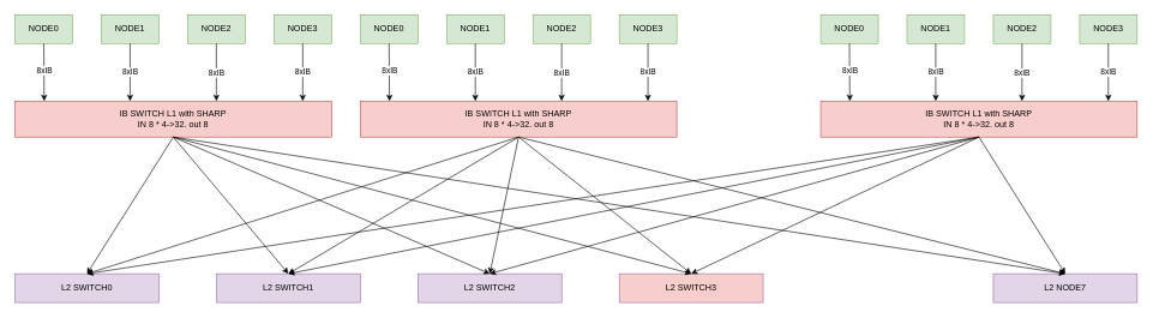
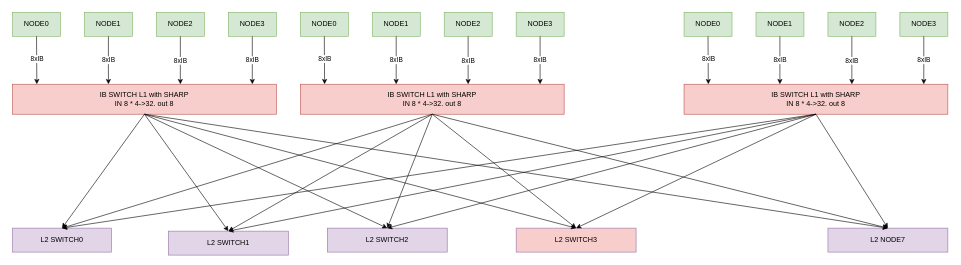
  <mxCell id="0" />
  <mxCell id="1" parent="0" />
  <mxCell id="2" value="NODE0" style="rounded=0;whiteSpace=wrap;html=1;fillColor=#d5e8d4;strokeColor=#82b366;" vertex="1" parent="1"><mxGeometry x="20" y="20" width="80" height="40" as="geometry" /></mxCell>
  <mxCell id="3" value="NODE1" style="rounded=0;whiteSpace=wrap;html=1;fillColor=#d5e8d4;strokeColor=#82b366;" vertex="1" parent="1"><mxGeometry x="140" y="20" width="80" height="40" as="geometry" /></mxCell>
  <mxCell id="4" value="NODE2" style="rounded=0;whiteSpace=wrap;html=1;fillColor=#d5e8d4;strokeColor=#82b366;" vertex="1" parent="1"><mxGeometry x="260" y="20" width="80" height="40" as="geometry" /></mxCell>
  <mxCell id="5" value="NODE3" style="rounded=0;whiteSpace=wrap;html=1;fillColor=#d5e8d4;strokeColor=#82b366;" vertex="1" parent="1"><mxGeometry x="380" y="20" width="80" height="40" as="geometry" /></mxCell>
  <mxCell id="6" value="IB SWITCH L1 with SHARP&lt;br&gt;IN 8 * 4-&amp;gt;32. out 8" style="rounded=0;whiteSpace=wrap;html=1;fillColor=#f8cecc;strokeColor=#b85450;" vertex="1" parent="1"><mxGeometry x="20" y="140" width="440" height="50" as="geometry" /></mxCell>
  <mxCell id="7" value="" style="endArrow=classic;html=1;rounded=0;exitX=0.5;exitY=1;exitDx=0;exitDy=0;entryX=0.092;entryY=-0.001;entryDx=0;entryDy=0;entryPerimeter=0;" edge="1" parent="1" source="2" target="6"><mxGeometry width="50" height="50" relative="1" as="geometry"><mxPoint x="340" y="430" as="sourcePoint" /><mxPoint x="390" y="380" as="targetPoint" /></mxGeometry></mxCell>
  <mxCell id="8" value="8xIB" style="edgeLabel;html=1;align=center;verticalAlign=middle;resizable=0;points=[];" vertex="1" connectable="0" parent="7"><mxGeometry x="-0.048" relative="1" as="geometry"><mxPoint as="offset" /></mxGeometry></mxCell>
  <mxCell id="9" value="8xIB" style="endArrow=classic;html=1;rounded=0;exitX=0.5;exitY=1;exitDx=0;exitDy=0;entryX=0.092;entryY=-0.001;entryDx=0;entryDy=0;entryPerimeter=0;" edge="1" parent="1"><mxGeometry width="50" height="50" relative="1" as="geometry"><mxPoint x="179.88" y="60" as="sourcePoint" /><mxPoint x="179.88" y="140" as="targetPoint" /></mxGeometry></mxCell>
  <mxCell id="10" value="" style="endArrow=classic;html=1;rounded=0;exitX=0.5;exitY=1;exitDx=0;exitDy=0;entryX=0.092;entryY=-0.001;entryDx=0;entryDy=0;entryPerimeter=0;" edge="1" parent="1"><mxGeometry width="50" height="50" relative="1" as="geometry"><mxPoint x="299.88" y="60" as="sourcePoint" /><mxPoint x="299.88" y="140" as="targetPoint" /></mxGeometry></mxCell>
  <mxCell id="11" value="8xIB" style="edgeLabel;html=1;align=center;verticalAlign=middle;resizable=0;points=[];" vertex="1" connectable="0" parent="10"><mxGeometry x="-0.001" relative="1" as="geometry"><mxPoint as="offset" /></mxGeometry></mxCell>
  <mxCell id="12" value="8xIB" style="endArrow=classic;html=1;rounded=0;exitX=0.5;exitY=1;exitDx=0;exitDy=0;entryX=0.092;entryY=-0.001;entryDx=0;entryDy=0;entryPerimeter=0;" edge="1" parent="1"><mxGeometry width="50" height="50" relative="1" as="geometry"><mxPoint x="419.88" y="60" as="sourcePoint" /><mxPoint x="419.88" y="140" as="targetPoint" /></mxGeometry></mxCell>
- <mxCell id="13" value="L2 SWITCH0" style="rounded=0;whiteSpace=wrap;html=1;fillColor=#e1d5e7;strokeColor=#9673a6;" vertex="1" parent="1"><mxGeometry x="20" y="380" width="200" height="40" as="geometry" /></mxCell>
+ <mxCell id="13" value="L2 SWITCH0" style="rounded=0;whiteSpace=wrap;html=1;fillColor=#e1d5e7;strokeColor=#9673a6;" vertex="1" parent="1"><mxGeometry x="20" y="380" width="165" height="40" as="geometry" /></mxCell>
  <mxCell id="14" value="NODE0" style="rounded=0;whiteSpace=wrap;html=1;fillColor=#d5e8d4;strokeColor=#82b366;" vertex="1" parent="1"><mxGeometry x="500" y="20" width="80" height="40" as="geometry" /></mxCell>
  <mxCell id="15" value="NODE1" style="rounded=0;whiteSpace=wrap;html=1;fillColor=#d5e8d4;strokeColor=#82b366;" vertex="1" parent="1"><mxGeometry x="620" y="20" width="80" height="40" as="geometry" /></mxCell>
  <mxCell id="16" value="NODE2" style="rounded=0;whiteSpace=wrap;html=1;fillColor=#d5e8d4;strokeColor=#82b366;" vertex="1" parent="1"><mxGeometry x="740" y="20" width="80" height="40" as="geometry" /></mxCell>
  <mxCell id="17" value="NODE3" style="rounded=0;whiteSpace=wrap;html=1;fillColor=#d5e8d4;strokeColor=#82b366;" vertex="1" parent="1"><mxGeometry x="860" y="20" width="80" height="40" as="geometry" /></mxCell>
  <mxCell id="18" value="IB SWITCH L1 with SHARP&lt;br&gt;IN 8 * 4-&amp;gt;32. out 8" style="rounded=0;whiteSpace=wrap;html=1;fillColor=#f8cecc;strokeColor=#b85450;" vertex="1" parent="1"><mxGeometry x="500" y="140" width="440" height="50" as="geometry" /></mxCell>
  <mxCell id="19" value="" style="endArrow=classic;html=1;rounded=0;exitX=0.5;exitY=1;exitDx=0;exitDy=0;entryX=0.092;entryY=-0.001;entryDx=0;entryDy=0;entryPerimeter=0;" edge="1" parent="1" source="14" target="18"><mxGeometry width="50" height="50" relative="1" as="geometry"><mxPoint x="820" y="430" as="sourcePoint" /><mxPoint x="870" y="380" as="targetPoint" /></mxGeometry></mxCell>
  <mxCell id="20" value="8xIB" style="edgeLabel;html=1;align=center;verticalAlign=middle;resizable=0;points=[];" vertex="1" connectable="0" parent="19"><mxGeometry x="-0.048" relative="1" as="geometry"><mxPoint as="offset" /></mxGeometry></mxCell>
  <mxCell id="21" value="8xIB" style="endArrow=classic;html=1;rounded=0;exitX=0.5;exitY=1;exitDx=0;exitDy=0;entryX=0.092;entryY=-0.001;entryDx=0;entryDy=0;entryPerimeter=0;" edge="1" parent="1"><mxGeometry width="50" height="50" relative="1" as="geometry"><mxPoint x="659.88" y="60" as="sourcePoint" /><mxPoint x="659.88" y="140" as="targetPoint" /></mxGeometry></mxCell>
  <mxCell id="22" value="" style="endArrow=classic;html=1;rounded=0;exitX=0.5;exitY=1;exitDx=0;exitDy=0;entryX=0.092;entryY=-0.001;entryDx=0;entryDy=0;entryPerimeter=0;" edge="1" parent="1"><mxGeometry width="50" height="50" relative="1" as="geometry"><mxPoint x="779.88" y="60" as="sourcePoint" /><mxPoint x="779.88" y="140" as="targetPoint" /></mxGeometry></mxCell>
  <mxCell id="23" value="8xIB" style="edgeLabel;html=1;align=center;verticalAlign=middle;resizable=0;points=[];" vertex="1" connectable="0" parent="22"><mxGeometry x="-0.001" relative="1" as="geometry"><mxPoint as="offset" /></mxGeometry></mxCell>
  <mxCell id="24" value="8xIB" style="endArrow=classic;html=1;rounded=0;exitX=0.5;exitY=1;exitDx=0;exitDy=0;entryX=0.092;entryY=-0.001;entryDx=0;entryDy=0;entryPerimeter=0;" edge="1" parent="1"><mxGeometry width="50" height="50" relative="1" as="geometry"><mxPoint x="899.88" y="60" as="sourcePoint" /><mxPoint x="899.88" y="140" as="targetPoint" /></mxGeometry></mxCell>
  <mxCell id="25" value="NODE0" style="rounded=0;whiteSpace=wrap;html=1;fillColor=#d5e8d4;strokeColor=#82b366;" vertex="1" parent="1"><mxGeometry x="1140" y="20" width="80" height="40" as="geometry" /></mxCell>
  <mxCell id="26" value="NODE1" style="rounded=0;whiteSpace=wrap;html=1;fillColor=#d5e8d4;strokeColor=#82b366;" vertex="1" parent="1"><mxGeometry x="1260" y="20" width="80" height="40" as="geometry" /></mxCell>
  <mxCell id="27" value="NODE2" style="rounded=0;whiteSpace=wrap;html=1;fillColor=#d5e8d4;strokeColor=#82b366;" vertex="1" parent="1"><mxGeometry x="1380" y="20" width="80" height="40" as="geometry" /></mxCell>
  <mxCell id="28" value="NODE3" style="rounded=0;whiteSpace=wrap;html=1;fillColor=#d5e8d4;strokeColor=#82b366;" vertex="1" parent="1"><mxGeometry x="1500" y="20" width="80" height="40" as="geometry" /></mxCell>
  <mxCell id="29" value="IB SWITCH L1 with SHARP&lt;br&gt;IN 8 * 4-&amp;gt;32. out 8" style="rounded=0;whiteSpace=wrap;html=1;fillColor=#f8cecc;strokeColor=#b85450;" vertex="1" parent="1"><mxGeometry x="1140" y="140" width="440" height="50" as="geometry" /></mxCell>
  <mxCell id="30" value="" style="endArrow=classic;html=1;rounded=0;exitX=0.5;exitY=1;exitDx=0;exitDy=0;entryX=0.092;entryY=-0.001;entryDx=0;entryDy=0;entryPerimeter=0;" edge="1" parent="1" source="25" target="29"><mxGeometry width="50" height="50" relative="1" as="geometry"><mxPoint x="1460" y="430" as="sourcePoint" /><mxPoint x="1510" y="380" as="targetPoint" /></mxGeometry></mxCell>
  <mxCell id="31" value="8xIB" style="edgeLabel;html=1;align=center;verticalAlign=middle;resizable=0;points=[];" vertex="1" connectable="0" parent="30"><mxGeometry x="-0.048" relative="1" as="geometry"><mxPoint as="offset" /></mxGeometry></mxCell>
  <mxCell id="32" value="8xIB" style="endArrow=classic;html=1;rounded=0;exitX=0.5;exitY=1;exitDx=0;exitDy=0;entryX=0.092;entryY=-0.001;entryDx=0;entryDy=0;entryPerimeter=0;" edge="1" parent="1"><mxGeometry width="50" height="50" relative="1" as="geometry"><mxPoint x="1299.88" y="60" as="sourcePoint" /><mxPoint x="1299.88" y="140" as="targetPoint" /></mxGeometry></mxCell>
  <mxCell id="33" value="" style="endArrow=classic;html=1;rounded=0;exitX=0.5;exitY=1;exitDx=0;exitDy=0;entryX=0.092;entryY=-0.001;entryDx=0;entryDy=0;entryPerimeter=0;" edge="1" parent="1"><mxGeometry width="50" height="50" relative="1" as="geometry"><mxPoint x="1419.88" y="60" as="sourcePoint" /><mxPoint x="1419.88" y="140" as="targetPoint" /></mxGeometry></mxCell>
  <mxCell id="34" value="8xIB" style="edgeLabel;html=1;align=center;verticalAlign=middle;resizable=0;points=[];" vertex="1" connectable="0" parent="33"><mxGeometry x="-0.001" relative="1" as="geometry"><mxPoint as="offset" /></mxGeometry></mxCell>
  <mxCell id="35" value="8xIB" style="endArrow=classic;html=1;rounded=0;exitX=0.5;exitY=1;exitDx=0;exitDy=0;entryX=0.092;entryY=-0.001;entryDx=0;entryDy=0;entryPerimeter=0;" edge="1" parent="1"><mxGeometry width="50" height="50" relative="1" as="geometry"><mxPoint x="1539.88" y="60" as="sourcePoint" /><mxPoint x="1539.88" y="140" as="targetPoint" /></mxGeometry></mxCell>
  <mxCell id="36" value="" style="endArrow=classic;html=1;rounded=0;exitX=0.5;exitY=1;exitDx=0;exitDy=0;entryX=0.5;entryY=0;entryDx=0;entryDy=0;" edge="1" parent="1" source="6" target="13"><mxGeometry width="50" height="50" relative="1" as="geometry"><mxPoint x="710" y="350" as="sourcePoint" /><mxPoint x="760" y="300" as="targetPoint" /></mxGeometry></mxCell>
- <mxCell id="37" value="L2 SWITCH1" style="rounded=0;whiteSpace=wrap;html=1;fillColor=#e1d5e7;strokeColor=#9673a6;" vertex="1" parent="1"><mxGeometry x="300" y="380" width="200" height="40" as="geometry" /></mxCell>
- <mxCell id="38" value="L2 SWITCH2" style="rounded=0;whiteSpace=wrap;html=1;fillColor=#e1d5e7;strokeColor=#9673a6;" vertex="1" parent="1"><mxGeometry x="580" y="380" width="200" height="40" as="geometry" /></mxCell>
+ <mxCell id="37" value="L2 SWITCH1" style="rounded=0;whiteSpace=wrap;html=1;fillColor=#e1d5e7;strokeColor=#9673a6;" vertex="1" parent="1"><mxGeometry x="280" y="385" width="200" height="40" as="geometry" /></mxCell>
+ <mxCell id="38" value="L2 SWITCH2" style="rounded=0;whiteSpace=wrap;html=1;fillColor=#e1d5e7;strokeColor=#9673a6;" vertex="1" parent="1"><mxGeometry x="545" y="380" width="200" height="40" as="geometry" /></mxCell>
  <mxCell id="39" value="L2 SWITCH3" style="rounded=0;whiteSpace=wrap;html=1;fillColor=#f8cecc;strokeColor=#9673a6;" vertex="1" parent="1"><mxGeometry x="860" y="380" width="200" height="40" as="geometry" /></mxCell>
  <mxCell id="40" value="L2 NODE7" style="rounded=0;whiteSpace=wrap;html=1;fillColor=#e1d5e7;strokeColor=#9673a6;" vertex="1" parent="1"><mxGeometry x="1380" y="380" width="200" height="40" as="geometry" /></mxCell>
  <mxCell id="41" value="" style="endArrow=classic;html=1;rounded=0;exitX=0.5;exitY=1;exitDx=0;exitDy=0;entryX=0.5;entryY=0;entryDx=0;entryDy=0;" edge="1" parent="1" source="18" target="13"><mxGeometry width="50" height="50" relative="1" as="geometry"><mxPoint x="250" y="200" as="sourcePoint" /><mxPoint x="130" y="390" as="targetPoint" /></mxGeometry></mxCell>
  <mxCell id="42" value="" style="endArrow=classic;html=1;rounded=0;exitX=0.5;exitY=1;exitDx=0;exitDy=0;entryX=0.5;entryY=0;entryDx=0;entryDy=0;" edge="1" parent="1" source="29" target="13"><mxGeometry width="50" height="50" relative="1" as="geometry"><mxPoint x="730" y="200" as="sourcePoint" /><mxPoint x="130" y="390" as="targetPoint" /></mxGeometry></mxCell>
  <mxCell id="43" value="" style="endArrow=classic;html=1;rounded=0;exitX=0.5;exitY=1;exitDx=0;exitDy=0;entryX=0.5;entryY=0;entryDx=0;entryDy=0;" edge="1" parent="1" source="6" target="37"><mxGeometry width="50" height="50" relative="1" as="geometry"><mxPoint x="730" y="200" as="sourcePoint" /><mxPoint x="130" y="390" as="targetPoint" /></mxGeometry></mxCell>
  <mxCell id="44" value="" style="endArrow=classic;html=1;rounded=0;exitX=0.5;exitY=1;exitDx=0;exitDy=0;entryX=0.5;entryY=0;entryDx=0;entryDy=0;" edge="1" parent="1" source="18" target="37"><mxGeometry width="50" height="50" relative="1" as="geometry"><mxPoint x="250" y="200" as="sourcePoint" /><mxPoint x="410" y="390" as="targetPoint" /></mxGeometry></mxCell>
  <mxCell id="45" value="" style="endArrow=classic;html=1;rounded=0;exitX=0.5;exitY=1;exitDx=0;exitDy=0;entryX=0.5;entryY=0;entryDx=0;entryDy=0;" edge="1" parent="1" source="29" target="37"><mxGeometry width="50" height="50" relative="1" as="geometry"><mxPoint x="730" y="200" as="sourcePoint" /><mxPoint x="410" y="390" as="targetPoint" /></mxGeometry></mxCell>
  <mxCell id="46" value="" style="endArrow=classic;html=1;rounded=0;exitX=0.5;exitY=1;exitDx=0;exitDy=0;entryX=0.5;entryY=0;entryDx=0;entryDy=0;" edge="1" parent="1" source="6" target="38"><mxGeometry width="50" height="50" relative="1" as="geometry"><mxPoint x="250" y="200" as="sourcePoint" /><mxPoint x="410" y="390" as="targetPoint" /></mxGeometry></mxCell>
  <mxCell id="47" value="" style="endArrow=classic;html=1;rounded=0;exitX=0.5;exitY=1;exitDx=0;exitDy=0;entryX=0.5;entryY=0;entryDx=0;entryDy=0;" edge="1" parent="1" source="6" target="39"><mxGeometry width="50" height="50" relative="1" as="geometry"><mxPoint x="250" y="200" as="sourcePoint" /><mxPoint x="690" y="390" as="targetPoint" /></mxGeometry></mxCell>
  <mxCell id="48" value="" style="endArrow=classic;html=1;rounded=0;entryX=0.5;entryY=0;entryDx=0;entryDy=0;" edge="1" parent="1" target="38"><mxGeometry width="50" height="50" relative="1" as="geometry"><mxPoint x="720" y="190" as="sourcePoint" /><mxPoint x="410" y="390" as="targetPoint" /></mxGeometry></mxCell>
  <mxCell id="49" value="" style="endArrow=classic;html=1;rounded=0;entryX=0.5;entryY=0;entryDx=0;entryDy=0;exitX=0.5;exitY=1;exitDx=0;exitDy=0;" edge="1" parent="1" source="29" target="38"><mxGeometry width="50" height="50" relative="1" as="geometry"><mxPoint x="730" y="200" as="sourcePoint" /><mxPoint x="690" y="390" as="targetPoint" /></mxGeometry></mxCell>
  <mxCell id="50" value="" style="endArrow=classic;html=1;rounded=0;exitX=0.5;exitY=1;exitDx=0;exitDy=0;entryX=0.5;entryY=0;entryDx=0;entryDy=0;" edge="1" parent="1" source="6" target="40"><mxGeometry width="50" height="50" relative="1" as="geometry"><mxPoint x="250" y="200" as="sourcePoint" /><mxPoint x="970" y="390" as="targetPoint" /></mxGeometry></mxCell>
  <mxCell id="51" value="" style="endArrow=classic;html=1;rounded=0;entryX=0.5;entryY=0;entryDx=0;entryDy=0;exitX=0.5;exitY=1;exitDx=0;exitDy=0;" edge="1" parent="1" source="18" target="39"><mxGeometry width="50" height="50" relative="1" as="geometry"><mxPoint x="730" y="200" as="sourcePoint" /><mxPoint x="690" y="390" as="targetPoint" /></mxGeometry></mxCell>
  <mxCell id="52" value="" style="endArrow=classic;html=1;rounded=0;entryX=0.5;entryY=0;entryDx=0;entryDy=0;exitX=0.5;exitY=1;exitDx=0;exitDy=0;" edge="1" parent="1" source="18" target="40"><mxGeometry width="50" height="50" relative="1" as="geometry"><mxPoint x="730" y="200" as="sourcePoint" /><mxPoint x="970" y="390" as="targetPoint" /></mxGeometry></mxCell>
  <mxCell id="53" value="" style="endArrow=classic;html=1;rounded=0;entryX=0.5;entryY=0;entryDx=0;entryDy=0;exitX=0.5;exitY=1;exitDx=0;exitDy=0;" edge="1" parent="1" source="29" target="39"><mxGeometry width="50" height="50" relative="1" as="geometry"><mxPoint x="1370" y="200" as="sourcePoint" /><mxPoint x="690" y="390" as="targetPoint" /></mxGeometry></mxCell>
  <mxCell id="54" value="" style="endArrow=classic;html=1;rounded=0;entryX=0.5;entryY=0;entryDx=0;entryDy=0;exitX=0.5;exitY=1;exitDx=0;exitDy=0;" edge="1" parent="1" source="29" target="40"><mxGeometry width="50" height="50" relative="1" as="geometry"><mxPoint x="1370" y="200" as="sourcePoint" /><mxPoint x="970" y="390" as="targetPoint" /></mxGeometry></mxCell>
